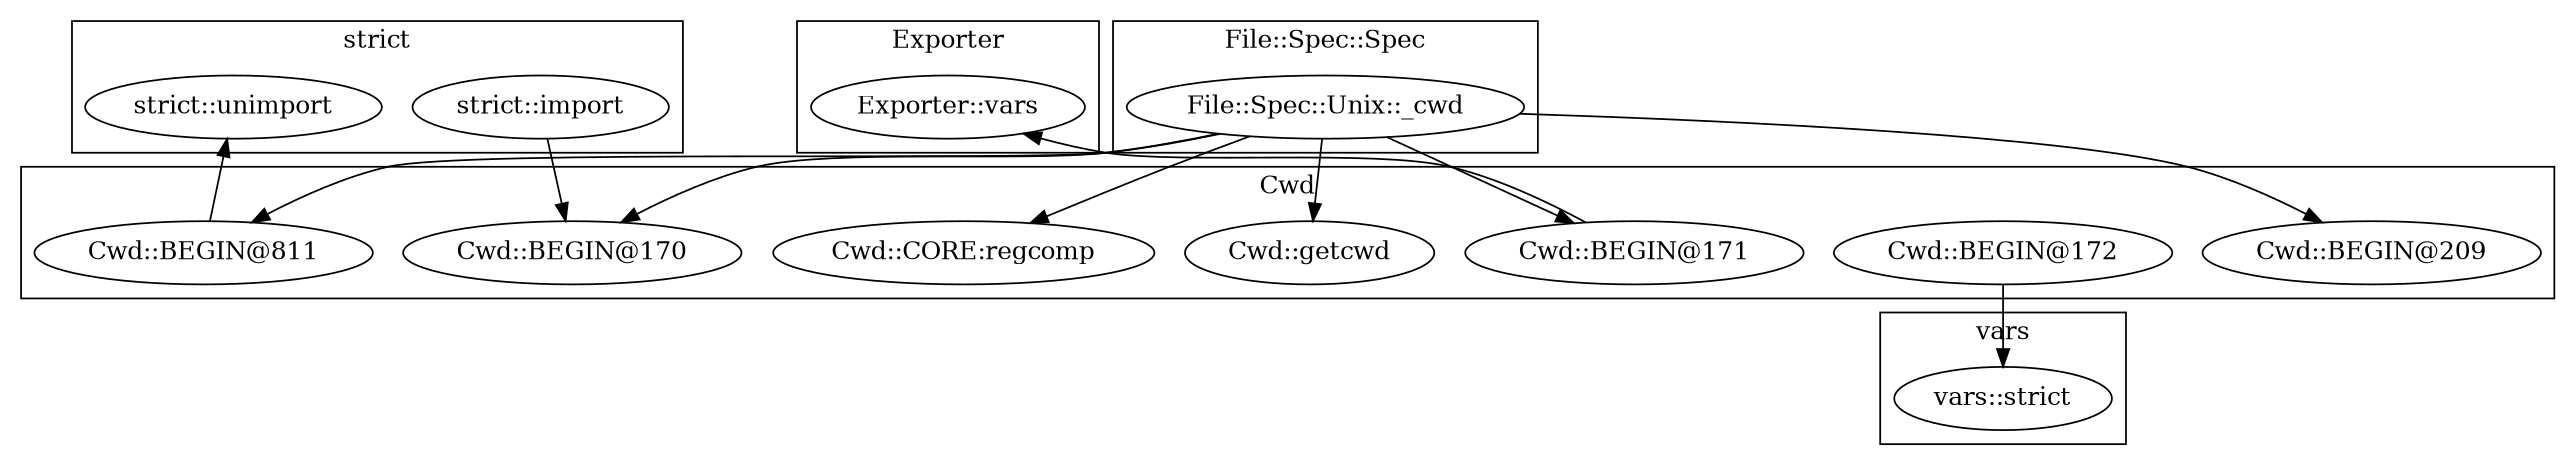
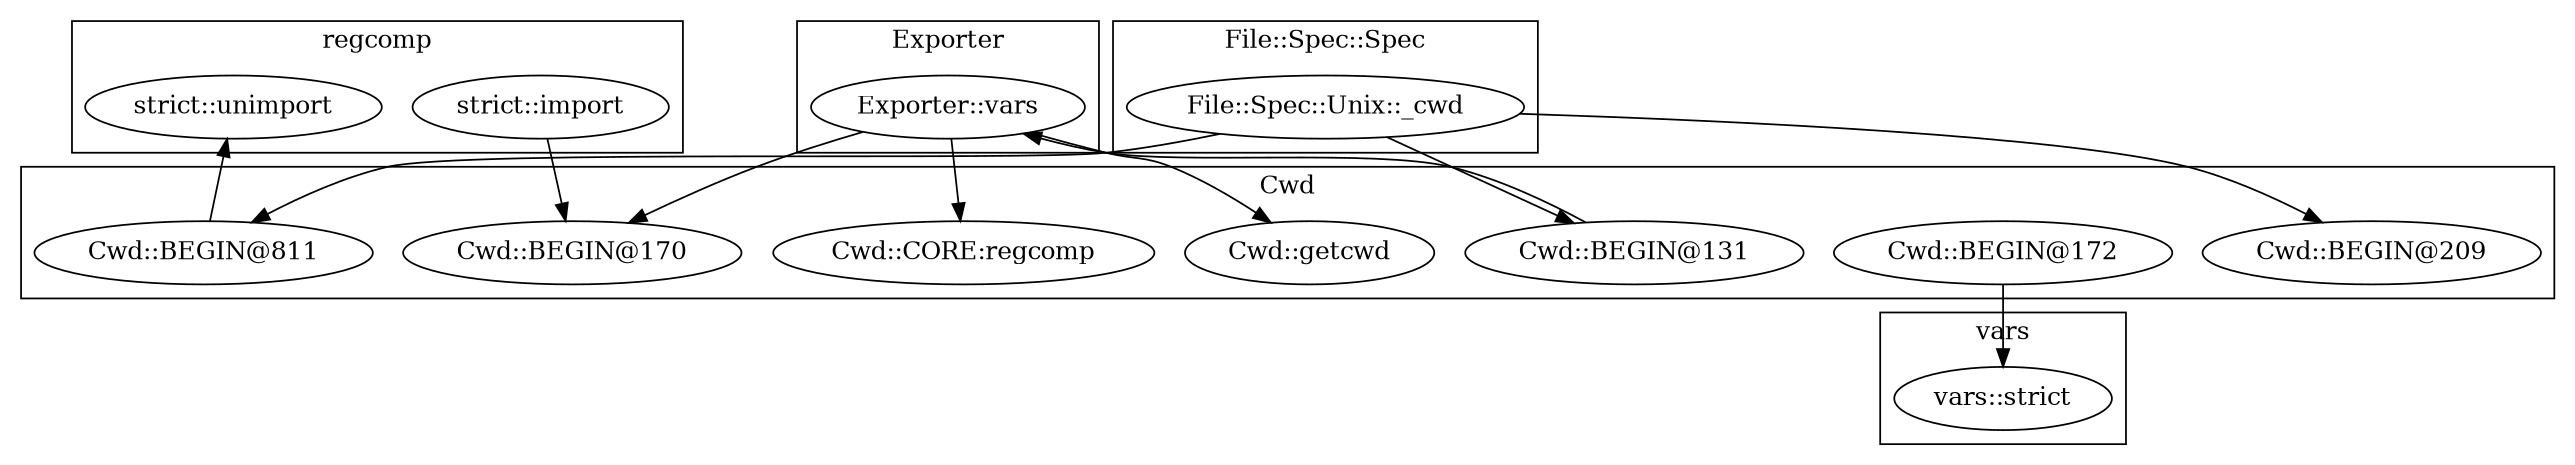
  digraph {
    "strict::import"
    "strict::unimport"
    n3 [label="vars::strict"]
    n4 [label="Exporter::vars"]
    "File::Spec::Unix::_cwd"
    "Cwd::BEGIN@811"
    "Cwd::BEGIN@172"
    "Cwd::BEGIN@170"
-   "Cwd::BEGIN@171"
+   "Cwd::BEGIN@171" [label="Cwd::BEGIN@131"]
    "Cwd::getcwd"
    "Cwd::BEGIN@209"
    "Cwd::CORE:regcomp"
    subgraph cluster_1 {
-     label="strict"
+     label=regcomp
      "strict::import"
      "strict::unimport"
    }
    subgraph cluster_2 {
      label=vars
      n3
    }
    subgraph cluster_3 {
      label=Exporter
      n4
    }
    subgraph cluster_4 {
      label="File::Spec::Spec"
      "File::Spec::Unix::_cwd"
    }
    subgraph cluster_5 {
      label=Cwd
      "Cwd::BEGIN@811"
      "Cwd::BEGIN@172"
      "Cwd::BEGIN@170"
      "Cwd::BEGIN@171"
      "Cwd::getcwd"
      "Cwd::BEGIN@209"
      "Cwd::CORE:regcomp"
    }
    "strict::import" -> "Cwd::BEGIN@170"
    "File::Spec::Unix::_cwd" -> "Cwd::BEGIN@811"
-   "File::Spec::Unix::_cwd" -> "Cwd::BEGIN@170"
+   n4 -> "Cwd::BEGIN@170"
    "File::Spec::Unix::_cwd" -> "Cwd::BEGIN@171"
-   "File::Spec::Unix::_cwd" -> "Cwd::getcwd"
+   n4 -> "Cwd::getcwd"
    "File::Spec::Unix::_cwd" -> "Cwd::BEGIN@209"
-   "File::Spec::Unix::_cwd" -> "Cwd::CORE:regcomp"
+   n4 -> "Cwd::CORE:regcomp"
    "Cwd::BEGIN@811" -> "strict::unimport"
    "Cwd::BEGIN@172" -> n3
    "Cwd::BEGIN@171" -> n4
  }
